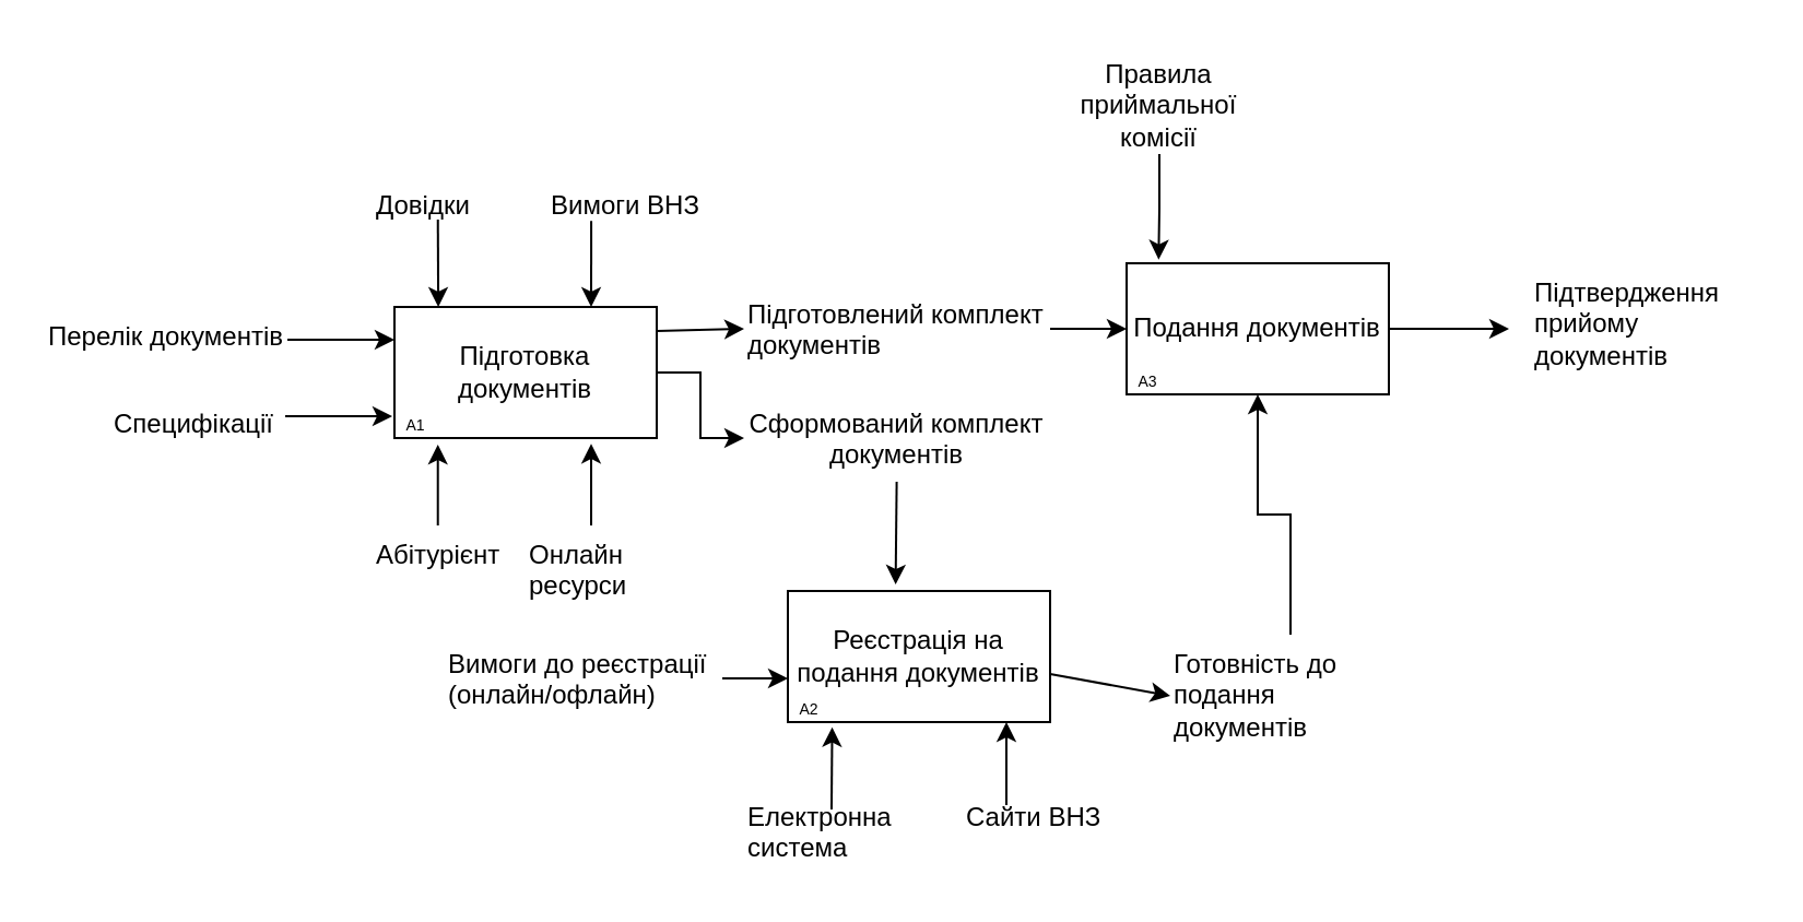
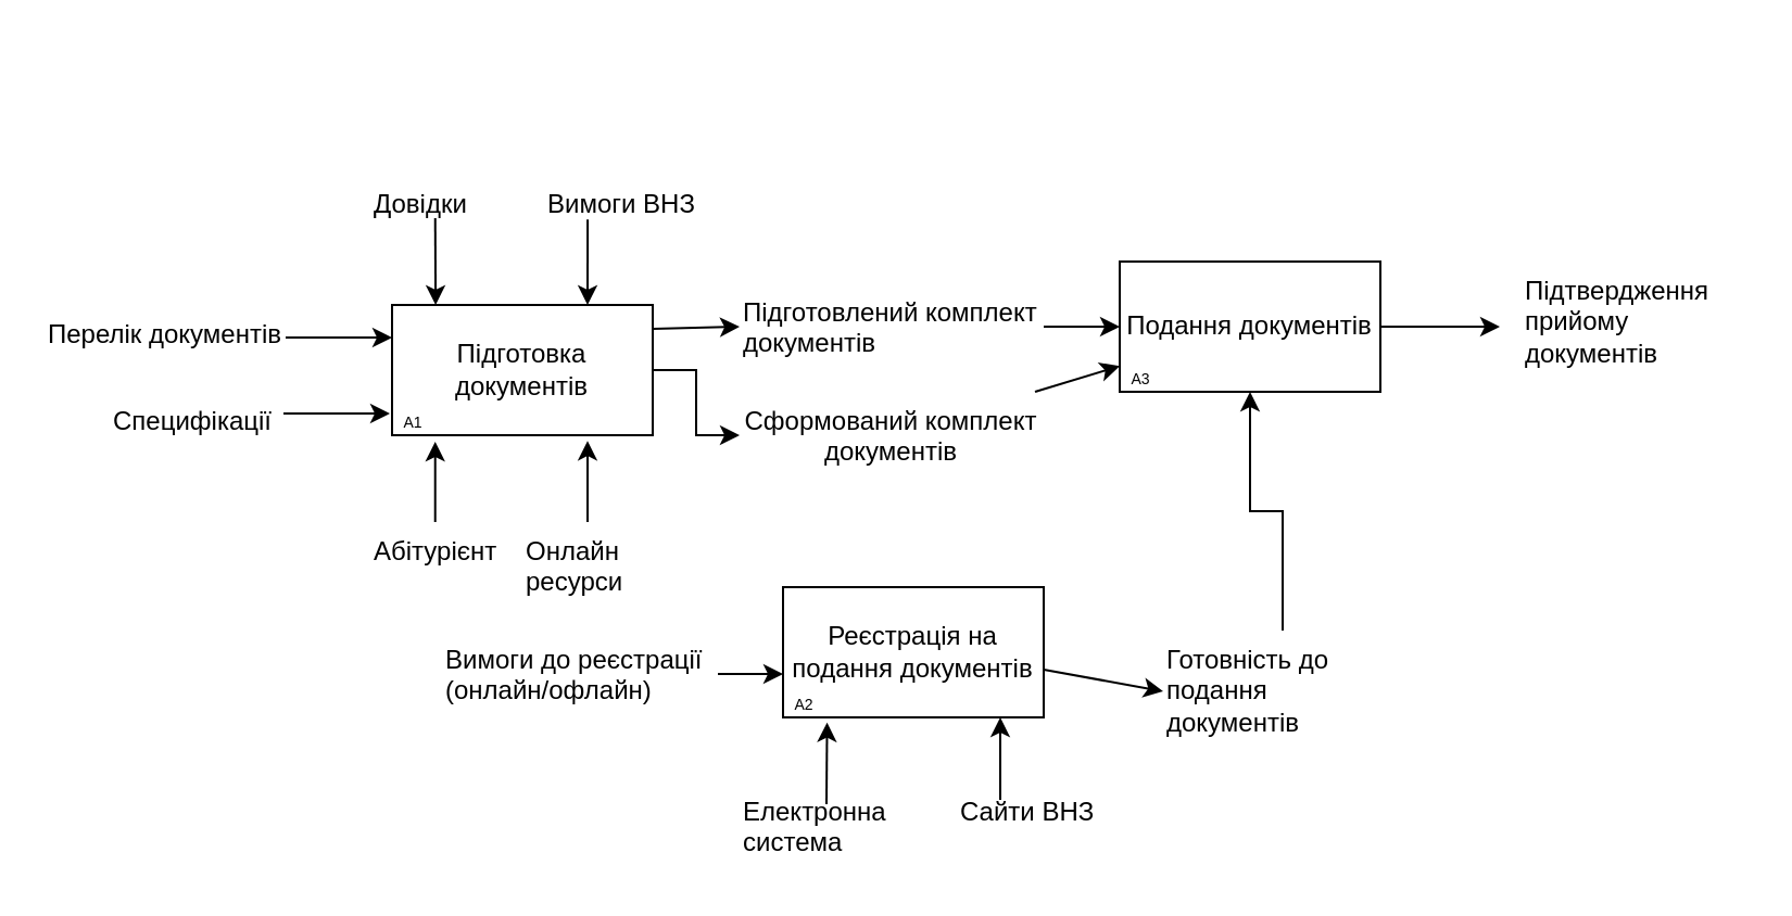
  <mxCell id="0" />
  <mxCell id="1" parent="0" />
  <mxCell id="2" style="edgeStyle=orthogonalEdgeStyle;rounded=0;orthogonalLoop=1;jettySize=auto;html=1;" edge="1" parent="1" source="3" target="27"><mxGeometry relative="1" as="geometry" /></mxCell>
  <mxCell id="3" value="Підготовка документів" style="rounded=0;whiteSpace=wrap;html=1;" vertex="1" parent="1"><mxGeometry x="180" y="140" width="120" height="60" as="geometry" /></mxCell>
  <mxCell id="4" value="Перелік документів" style="text;whiteSpace=wrap;" vertex="1" parent="1"><mxGeometry x="20" y="140" width="110" height="40" as="geometry" /></mxCell>
  <mxCell id="5" value="Довідки" style="text;whiteSpace=wrap;" vertex="1" parent="1"><mxGeometry x="170" y="80" width="80" height="20" as="geometry" /></mxCell>
  <mxCell id="6" value="Вимоги ВНЗ" style="text;whiteSpace=wrap;" vertex="1" parent="1"><mxGeometry x="250" y="80" width="100" height="20" as="geometry" /></mxCell>
  <mxCell id="7" value="Специфікації" style="text;whiteSpace=wrap;" vertex="1" parent="1"><mxGeometry x="50" y="180" width="80" height="40" as="geometry" /></mxCell>
  <mxCell id="8" value="Абітурієнт " style="text;whiteSpace=wrap;" vertex="1" parent="1"><mxGeometry x="170" y="240" width="60" height="20" as="geometry" /></mxCell>
  <mxCell id="9" value="Онлайн ресурси" style="text;whiteSpace=wrap;" vertex="1" parent="1"><mxGeometry x="240" y="240" width="80" height="20" as="geometry" /></mxCell>
  <mxCell id="10" value="" style="endArrow=classic;html=1;rounded=0;entryX=0.3;entryY=1.13;entryDx=0;entryDy=0;entryPerimeter=0;" edge="1" parent="1"><mxGeometry width="50" height="50" relative="1" as="geometry"><mxPoint x="270" y="240" as="sourcePoint" /><mxPoint x="270" y="202.6" as="targetPoint" /></mxGeometry></mxCell>
  <mxCell id="11" value="" style="endArrow=classic;html=1;rounded=0;entryX=0.3;entryY=1.13;entryDx=0;entryDy=0;entryPerimeter=0;" edge="1" parent="1"><mxGeometry width="50" height="50" relative="1" as="geometry"><mxPoint x="199.86" y="240" as="sourcePoint" /><mxPoint x="199.86" y="203" as="targetPoint" /></mxGeometry></mxCell>
  <mxCell id="12" value="" style="endArrow=classic;html=1;rounded=0;entryX=0.5;entryY=0;entryDx=0;entryDy=0;" edge="1" parent="1"><mxGeometry width="50" height="50" relative="1" as="geometry"><mxPoint x="199.86" y="100" as="sourcePoint" /><mxPoint x="200.06" y="140" as="targetPoint" /></mxGeometry></mxCell>
  <mxCell id="13" value="" style="endArrow=classic;html=1;rounded=0;entryX=0.333;entryY=-0.03;entryDx=0;entryDy=0;entryPerimeter=0;" edge="1" parent="1"><mxGeometry width="50" height="50" relative="1" as="geometry"><mxPoint x="270.04" y="100.6" as="sourcePoint" /><mxPoint x="270" y="140" as="targetPoint" /></mxGeometry></mxCell>
  <mxCell id="14" value="" style="endArrow=classic;html=1;rounded=0;entryX=0;entryY=0.25;entryDx=0;entryDy=0;" edge="1" parent="1" target="3"><mxGeometry width="50" height="50" relative="1" as="geometry"><mxPoint x="131" y="155" as="sourcePoint" /><mxPoint x="130" y="120" as="targetPoint" /></mxGeometry></mxCell>
  <mxCell id="15" value="" style="endArrow=classic;html=1;rounded=0;exitX=1.007;exitY=0.356;exitDx=0;exitDy=0;exitPerimeter=0;" edge="1" parent="1"><mxGeometry width="50" height="50" relative="1" as="geometry"><mxPoint x="130" y="190" as="sourcePoint" /><mxPoint x="179" y="190" as="targetPoint" /></mxGeometry></mxCell>
  <mxCell id="16" value="Реєстрація на подання документів" style="rounded=0;whiteSpace=wrap;html=1;" vertex="1" parent="1"><mxGeometry x="360" y="270" width="120" height="60" as="geometry" /></mxCell>
- <mxCell id="17" value="" style="endArrow=classic;html=1;rounded=0;entryX=0.411;entryY=-0.05;entryDx=0;entryDy=0;entryPerimeter=0;" edge="1" parent="1" source="27" target="16"><mxGeometry width="50" height="50" relative="1" as="geometry"><mxPoint x="410" y="185" as="sourcePoint" /><mxPoint x="460" y="135" as="targetPoint" /></mxGeometry></mxCell>
+ <mxCell id="17" value="" style="endArrow=classic;html=1;rounded=0;" edge="1" parent="1" source="27" target="32"><mxGeometry width="50" height="50" relative="1" as="geometry"><mxPoint x="410" y="185" as="sourcePoint" /><mxPoint x="460" y="135" as="targetPoint" /></mxGeometry></mxCell>
  <mxCell id="18" value="Вимоги до реєстрації (онлайн/офлайн)" style="text;whiteSpace=wrap;" vertex="1" parent="1"><mxGeometry x="203" y="290" width="121" height="40" as="geometry" /></mxCell>
  <mxCell id="19" value="Електронна система" style="text;whiteSpace=wrap;" vertex="1" parent="1"><mxGeometry x="340" y="360" width="100" height="40" as="geometry" /></mxCell>
  <mxCell id="20" value="Сайти ВНЗ" style="text;whiteSpace=wrap;" vertex="1" parent="1"><mxGeometry x="440" y="360" width="90" height="40" as="geometry" /></mxCell>
  <mxCell id="21" style="edgeStyle=orthogonalEdgeStyle;rounded=0;orthogonalLoop=1;jettySize=auto;html=1;entryX=0.5;entryY=1;entryDx=0;entryDy=0;" edge="1" parent="1" source="22" target="32"><mxGeometry relative="1" as="geometry" /></mxCell>
  <mxCell id="22" value="Готовність до подання документів" style="text;whiteSpace=wrap;" vertex="1" parent="1"><mxGeometry x="535" y="290" width="110" height="40" as="geometry" /></mxCell>
  <mxCell id="23" value="" style="endArrow=classic;html=1;rounded=0;entryX=0;entryY=0.667;entryDx=0;entryDy=0;entryPerimeter=0;" edge="1" parent="1" target="16"><mxGeometry width="50" height="50" relative="1" as="geometry"><mxPoint x="330" y="310" as="sourcePoint" /><mxPoint x="380" y="260" as="targetPoint" /></mxGeometry></mxCell>
  <mxCell id="24" value="" style="endArrow=classic;html=1;rounded=0;entryX=0.169;entryY=1.039;entryDx=0;entryDy=0;entryPerimeter=0;" edge="1" parent="1" target="16"><mxGeometry width="50" height="50" relative="1" as="geometry"><mxPoint x="380" y="370" as="sourcePoint" /><mxPoint x="430" y="320" as="targetPoint" /></mxGeometry></mxCell>
  <mxCell id="25" value="" style="endArrow=classic;html=1;rounded=0;entryX=0.169;entryY=1.039;entryDx=0;entryDy=0;entryPerimeter=0;" edge="1" parent="1"><mxGeometry width="50" height="50" relative="1" as="geometry"><mxPoint x="460" y="368" as="sourcePoint" /><mxPoint x="460" y="330" as="targetPoint" /></mxGeometry></mxCell>
  <mxCell id="26" value="" style="endArrow=classic;html=1;rounded=0;entryX=0;entryY=0.7;entryDx=0;entryDy=0;entryPerimeter=0;" edge="1" parent="1" target="22"><mxGeometry width="50" height="50" relative="1" as="geometry"><mxPoint x="480" y="308" as="sourcePoint" /><mxPoint x="480" y="270" as="targetPoint" /></mxGeometry></mxCell>
  <mxCell id="27" value="Сформований комплект документів" style="text;whiteSpace=wrap;align=center;" vertex="1" parent="1"><mxGeometry x="340" y="180" width="140" height="40" as="geometry" /></mxCell>
  <mxCell id="28" value="" style="edgeStyle=orthogonalEdgeStyle;rounded=0;orthogonalLoop=1;jettySize=auto;html=1;" edge="1" parent="1" source="29" target="32"><mxGeometry relative="1" as="geometry" /></mxCell>
  <mxCell id="29" value="Підготовлений комплект документів" style="text;whiteSpace=wrap;" vertex="1" parent="1"><mxGeometry x="340" y="130" width="140" height="40" as="geometry" /></mxCell>
  <mxCell id="30" value="" style="endArrow=classic;html=1;rounded=0;entryX=0;entryY=0.5;entryDx=0;entryDy=0;exitX=1.006;exitY=0.811;exitDx=0;exitDy=0;exitPerimeter=0;" edge="1" parent="1" target="29"><mxGeometry width="50" height="50" relative="1" as="geometry"><mxPoint x="300" y="151" as="sourcePoint" /><mxPoint x="337" y="149" as="targetPoint" /></mxGeometry></mxCell>
  <mxCell id="31" style="edgeStyle=orthogonalEdgeStyle;rounded=0;orthogonalLoop=1;jettySize=auto;html=1;" edge="1" parent="1" source="32"><mxGeometry relative="1" as="geometry"><mxPoint x="690" y="150" as="targetPoint" /></mxGeometry></mxCell>
  <mxCell id="32" value="Подання документів" style="rounded=0;whiteSpace=wrap;html=1;" vertex="1" parent="1"><mxGeometry x="515" y="120" width="120" height="60" as="geometry" /></mxCell>
- <mxCell id="33" value="Правила приймальної комісії" style="text;whiteSpace=wrap;align=center;" vertex="1" parent="1"><mxGeometry x="480" y="20" width="100" height="50" as="geometry" /></mxCell>
  <mxCell id="34" value="Підтвердження прийому документів" style="text;whiteSpace=wrap;" vertex="1" parent="1"><mxGeometry x="700" y="120" width="103" height="40" as="geometry" /></mxCell>
- <mxCell id="35" style="edgeStyle=orthogonalEdgeStyle;rounded=0;orthogonalLoop=1;jettySize=auto;html=1;entryX=0.122;entryY=-0.028;entryDx=0;entryDy=0;entryPerimeter=0;" edge="1" parent="1" source="33" target="32"><mxGeometry relative="1" as="geometry" /></mxCell>
  <mxCell id="36" value="A1" style="text;html=1;align=center;verticalAlign=middle;whiteSpace=wrap;rounded=0;fontSize=7;" vertex="1" parent="1"><mxGeometry x="180" y="190" width="20" height="10" as="geometry" /></mxCell>
  <mxCell id="37" value="A2" style="text;html=1;align=center;verticalAlign=middle;whiteSpace=wrap;rounded=0;fontSize=7;" vertex="1" parent="1"><mxGeometry x="360" y="320" width="20" height="10" as="geometry" /></mxCell>
  <mxCell id="38" value="A3" style="text;html=1;align=center;verticalAlign=middle;whiteSpace=wrap;rounded=0;fontSize=7;" vertex="1" parent="1"><mxGeometry x="515" y="170" width="20" height="10" as="geometry" /></mxCell>
